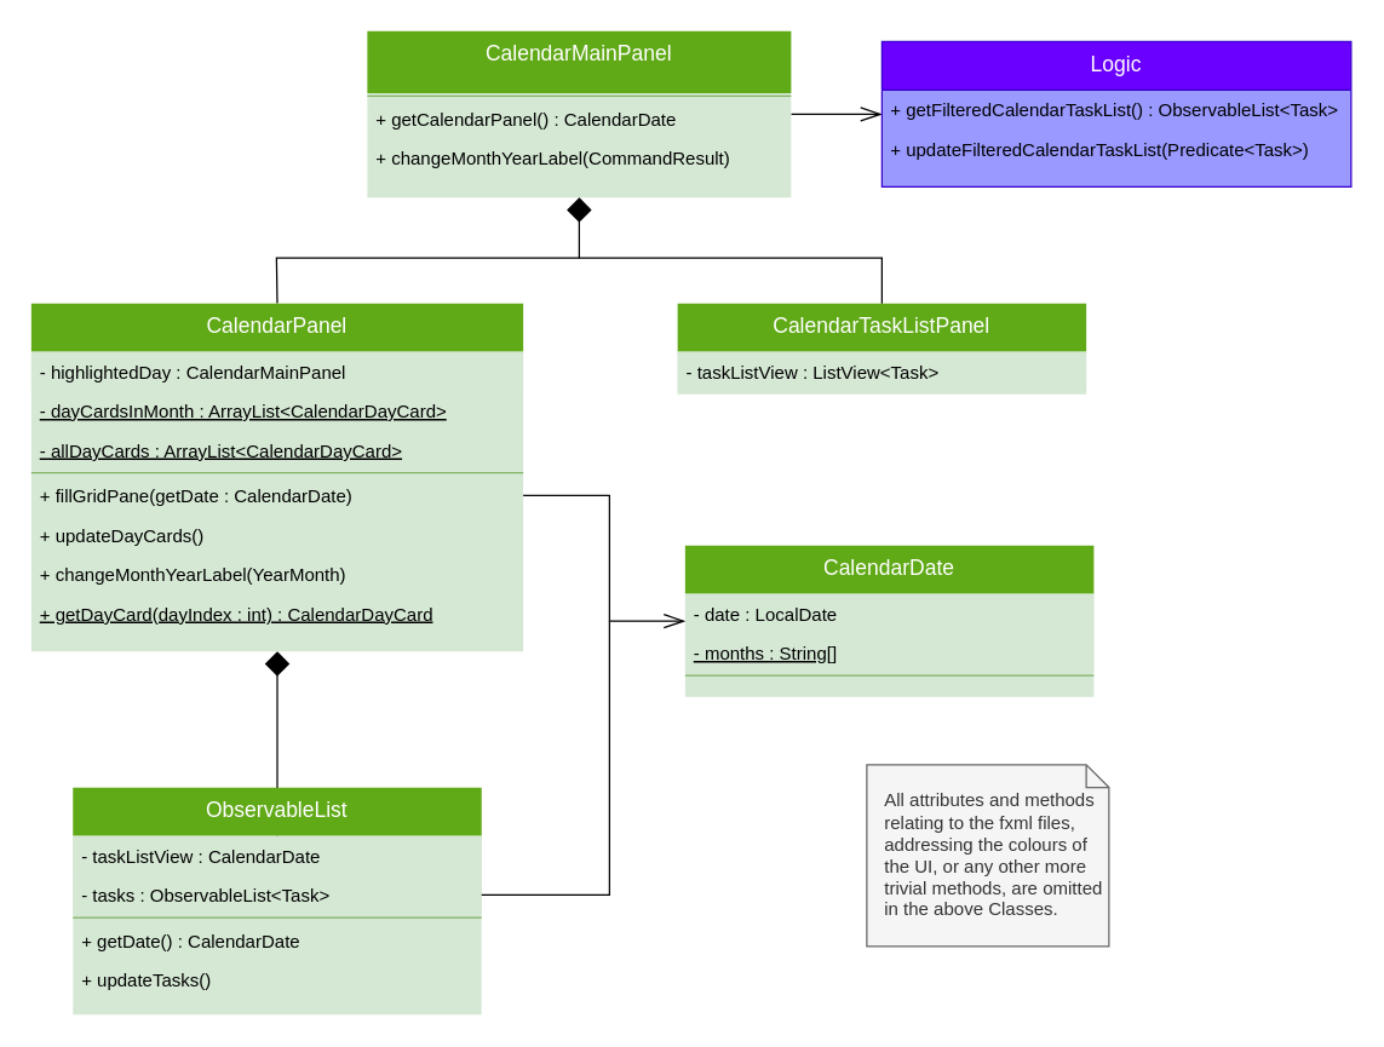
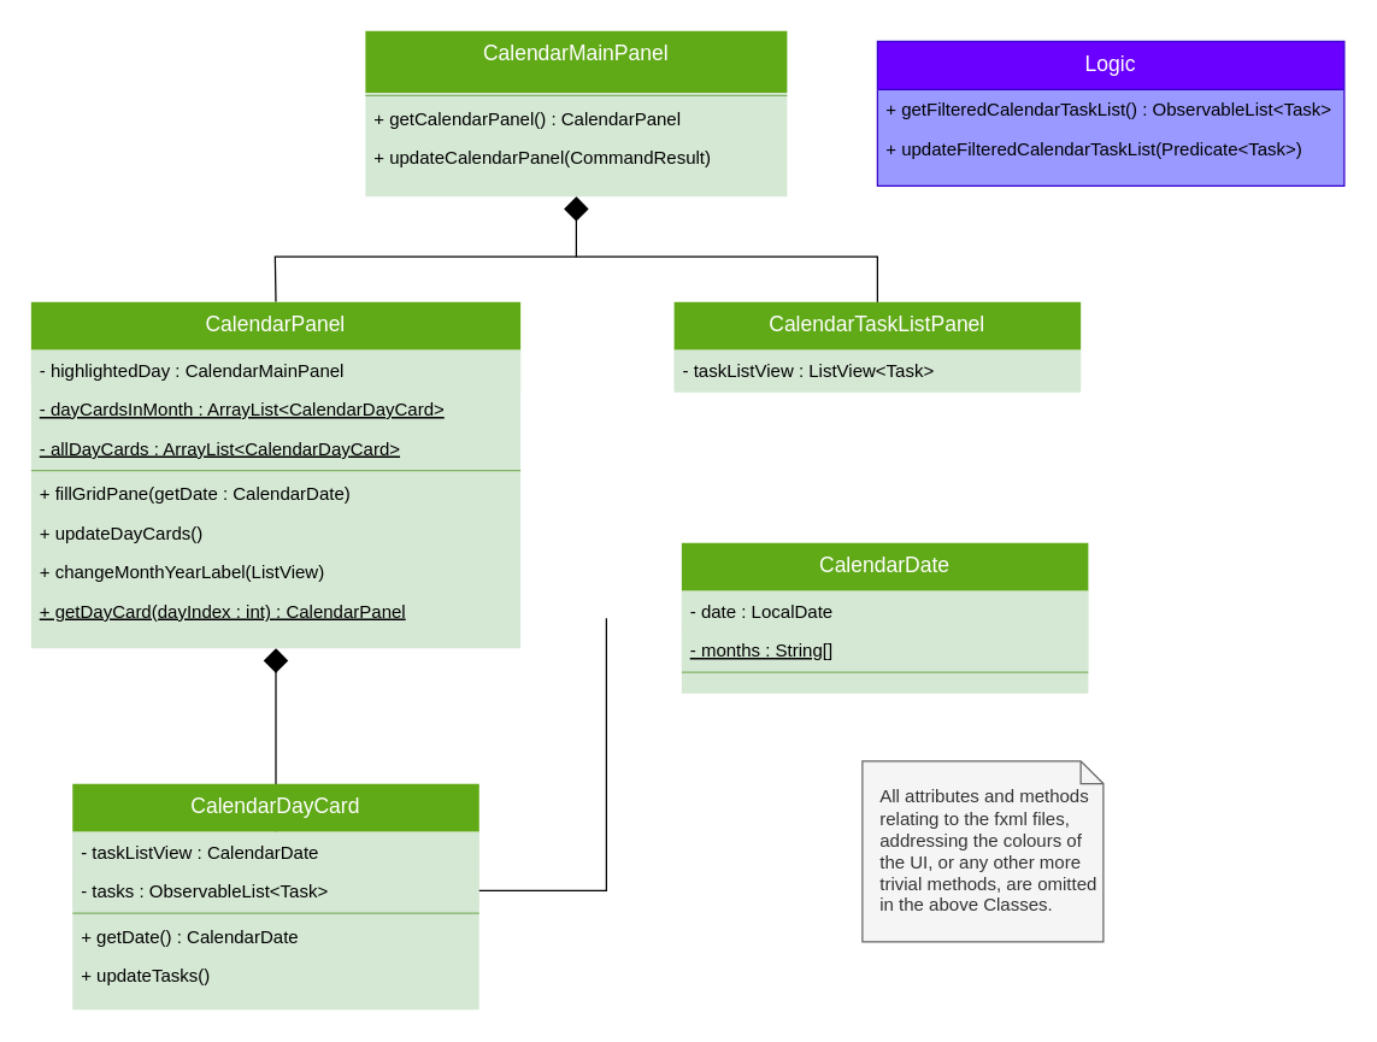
  <mxCell id="0" />
  <mxCell id="1" parent="0" />
- <mxCell id="2" style="edgeStyle=orthogonalEdgeStyle;rounded=0;orthogonalLoop=1;jettySize=auto;html=1;exitX=1;exitY=0.5;exitDx=0;exitDy=0;entryX=0;entryY=0.5;entryDx=0;entryDy=0;startArrow=none;startFill=0;endArrow=openThin;endFill=0;endSize=12;strokeColor=#000000;strokeWidth=1;fontSize=12;" parent="1" source="3" target="34" edge="1"><mxGeometry relative="1" as="geometry"><Array as="points"><mxPoint x="582" y="75" /></Array></mxGeometry></mxCell>
  <mxCell id="3" value="CalendarMainPanel" style="swimlane;fontStyle=0;align=center;verticalAlign=top;childLayout=stackLayout;horizontal=1;startSize=41;horizontalStack=0;resizeParent=1;resizeLast=0;collapsible=1;marginBottom=0;rounded=0;shadow=0;strokeWidth=1;fillColor=#60a917;strokeColor=none;fontColor=#ffffff;swimlaneFillColor=#D5E8D4;fontSize=14;" parent="1" vertex="1"><mxGeometry x="242" y="20" width="280" height="110" as="geometry"><mxRectangle x="130" y="380" width="160" height="26" as="alternateBounds" /></mxGeometry></mxCell>
  <mxCell id="4" value="" style="line;html=1;strokeWidth=1;align=left;verticalAlign=middle;spacingTop=-1;spacingLeft=3;spacingRight=3;rotatable=0;labelPosition=right;points=[];portConstraint=eastwest;fillColor=#d5e8d4;strokeColor=#82b366;shadow=0;gradientColor=none;" parent="3" vertex="1"><mxGeometry y="41" width="280" height="4" as="geometry" /></mxCell>
- <mxCell id="5" value="+ getCalendarPanel() : CalendarDate" style="text;strokeColor=none;fillColor=none;align=left;verticalAlign=top;spacingLeft=4;spacingRight=4;overflow=hidden;rotatable=0;points=[[0,0.5],[1,0.5]];portConstraint=eastwest;fontSize=12;" parent="3" vertex="1"><mxGeometry y="45" width="280" height="26" as="geometry" /></mxCell>
- <mxCell id="6" value="+ changeMonthYearLabel(CommandResult)" style="text;strokeColor=none;fillColor=none;align=left;verticalAlign=top;spacingLeft=4;spacingRight=4;overflow=hidden;rotatable=0;points=[[0,0.5],[1,0.5]];portConstraint=eastwest;fontSize=12;" parent="3" vertex="1"><mxGeometry y="71" width="280" height="26" as="geometry" /></mxCell>
+ <mxCell id="5" value="+ getCalendarPanel() : CalendarPanel" style="text;strokeColor=none;fillColor=none;align=left;verticalAlign=top;spacingLeft=4;spacingRight=4;overflow=hidden;rotatable=0;points=[[0,0.5],[1,0.5]];portConstraint=eastwest;fontSize=12;" parent="3" vertex="1"><mxGeometry y="45" width="280" height="26" as="geometry" /></mxCell>
+ <mxCell id="6" value="+ updateCalendarPanel(CommandResult)" style="text;strokeColor=none;fillColor=none;align=left;verticalAlign=top;spacingLeft=4;spacingRight=4;overflow=hidden;rotatable=0;points=[[0,0.5],[1,0.5]];portConstraint=eastwest;fontSize=12;" parent="3" vertex="1"><mxGeometry y="71" width="280" height="26" as="geometry" /></mxCell>
  <mxCell id="7" value="&lt;div&gt;All attributes and methods relating to the fxml files, addressing the colours of the UI, or any other more trivial methods, are omitted in the above Classes.&lt;/div&gt;" style="shape=note;size=15;align=left;spacingLeft=10;html=1;whiteSpace=wrap;fillColor=#f5f5f5;strokeColor=#666666;fontColor=#333333;" parent="1" vertex="1"><mxGeometry x="572" y="505" width="160" height="120" as="geometry" /></mxCell>
  <mxCell id="8" value="CalendarTaskListPanel" style="swimlane;fontStyle=0;align=center;verticalAlign=top;childLayout=stackLayout;horizontal=1;startSize=32;horizontalStack=0;resizeParent=1;resizeLast=0;collapsible=1;marginBottom=0;rounded=0;shadow=0;strokeWidth=1;fillColor=#60a917;strokeColor=none;fontColor=#ffffff;swimlaneFillColor=#D5E8D4;fontSize=14;" parent="1" vertex="1"><mxGeometry x="447" y="200" width="270" height="60" as="geometry"><mxRectangle x="505" y="280" width="160" height="26" as="alternateBounds" /></mxGeometry></mxCell>
  <mxCell id="9" value="- taskListView : ListView&lt;Task&gt;" style="text;align=left;verticalAlign=top;spacingLeft=4;spacingRight=4;overflow=hidden;rotatable=0;points=[[0,0.5],[1,0.5]];portConstraint=eastwest;rounded=0;shadow=0;html=0;fillColor=#d5e8d4;strokeColor=none;" parent="8" vertex="1"><mxGeometry y="32" width="270" height="26" as="geometry" /></mxCell>
  <mxCell id="10" value="" style="endArrow=none;html=1;endSize=12;startArrow=diamond;startSize=14;startFill=1;edgeStyle=orthogonalEdgeStyle;align=left;verticalAlign=bottom;fontSize=14;rounded=0;entryX=0.5;entryY=0;entryDx=0;entryDy=0;endFill=0;" parent="1" target="8" edge="1"><mxGeometry x="-0.924" relative="1" as="geometry"><mxPoint x="382" y="130" as="sourcePoint" /><mxPoint x="522" y="150" as="targetPoint" /><Array as="points"><mxPoint x="382" y="170" /><mxPoint x="582" y="170" /></Array><mxPoint as="offset" /></mxGeometry></mxCell>
  <mxCell id="11" value="" style="endArrow=none;html=1;strokeWidth=1;fontSize=14;endFill=0;endSize=12;entryX=0.5;entryY=0;entryDx=0;entryDy=0;rounded=0;" parent="1" target="13" edge="1"><mxGeometry width="50" height="50" relative="1" as="geometry"><mxPoint x="382" y="170" as="sourcePoint" /><mxPoint x="183" y="195" as="targetPoint" /><Array as="points"><mxPoint x="182" y="170" /></Array></mxGeometry></mxCell>
  <mxCell id="12" value="" style="endArrow=block;html=1;endSize=12;startArrow=diamond;startSize=14;startFill=1;edgeStyle=orthogonalEdgeStyle;align=left;verticalAlign=bottom;fontSize=14;rounded=0;entryX=0.5;entryY=0;entryDx=0;entryDy=0;endFill=0;exitX=0.5;exitY=1;exitDx=0;exitDy=0;" parent="1" source="13" target="22" edge="1"><mxGeometry x="-0.924" relative="1" as="geometry"><mxPoint x="183" y="600" as="sourcePoint" /><mxPoint x="377" y="440" as="targetPoint" /><Array as="points"><mxPoint x="183" y="560" /><mxPoint x="183" y="560" /></Array><mxPoint as="offset" /></mxGeometry></mxCell>
  <mxCell id="13" value="CalendarPanel" style="swimlane;fontStyle=0;align=center;verticalAlign=top;childLayout=stackLayout;horizontal=1;startSize=32;horizontalStack=0;resizeParent=1;resizeLast=0;collapsible=1;marginBottom=0;rounded=0;shadow=0;strokeWidth=1;fillColor=#60a917;strokeColor=none;fontColor=#ffffff;swimlaneFillColor=#D5E8D4;fontSize=14;" parent="1" vertex="1"><mxGeometry x="20" y="200" width="325" height="230" as="geometry"><mxRectangle x="130" y="380" width="160" height="26" as="alternateBounds" /></mxGeometry></mxCell>
  <mxCell id="14" value="- highlightedDay : CalendarMainPanel" style="text;align=left;verticalAlign=top;spacingLeft=4;spacingRight=4;overflow=hidden;rotatable=0;points=[[0,0.5],[1,0.5]];portConstraint=eastwest;rounded=0;shadow=0;html=0;fillColor=#d5e8d4;strokeColor=none;" parent="13" vertex="1"><mxGeometry y="32" width="325" height="26" as="geometry" /></mxCell>
  <mxCell id="15" value="- dayCardsInMonth : ArrayList&lt;CalendarDayCard&gt;" style="text;strokeColor=none;fillColor=none;align=left;verticalAlign=top;spacingLeft=4;spacingRight=4;overflow=hidden;rotatable=0;points=[[0,0.5],[1,0.5]];portConstraint=eastwest;fontSize=12;fontStyle=4" parent="13" vertex="1"><mxGeometry y="58" width="325" height="26" as="geometry" /></mxCell>
  <mxCell id="16" value="- allDayCards : ArrayList&lt;CalendarDayCard&gt;" style="text;strokeColor=none;fillColor=none;align=left;verticalAlign=top;spacingLeft=4;spacingRight=4;overflow=hidden;rotatable=0;points=[[0,0.5],[1,0.5]];portConstraint=eastwest;fontSize=12;fontStyle=4" parent="13" vertex="1"><mxGeometry y="84" width="325" height="26" as="geometry" /></mxCell>
  <mxCell id="17" value="" style="line;html=1;strokeWidth=1;align=left;verticalAlign=middle;spacingTop=-1;spacingLeft=3;spacingRight=3;rotatable=0;labelPosition=right;points=[];portConstraint=eastwest;fillColor=#d5e8d4;strokeColor=#82b366;shadow=0;gradientColor=none;" parent="13" vertex="1"><mxGeometry y="110" width="325" height="4" as="geometry" /></mxCell>
  <mxCell id="18" value="+ fillGridPane(getDate : CalendarDate)" style="text;strokeColor=none;fillColor=none;align=left;verticalAlign=top;spacingLeft=4;spacingRight=4;overflow=hidden;rotatable=0;points=[[0,0.5],[1,0.5]];portConstraint=eastwest;fontSize=12;" parent="13" vertex="1"><mxGeometry y="114" width="325" height="26" as="geometry" /></mxCell>
  <mxCell id="19" value="+ updateDayCards()" style="text;strokeColor=none;fillColor=none;align=left;verticalAlign=top;spacingLeft=4;spacingRight=4;overflow=hidden;rotatable=0;points=[[0,0.5],[1,0.5]];portConstraint=eastwest;fontSize=12;" parent="13" vertex="1"><mxGeometry y="140" width="325" height="26" as="geometry" /></mxCell>
- <mxCell id="20" value="+ changeMonthYearLabel(YearMonth)" style="text;strokeColor=none;fillColor=none;align=left;verticalAlign=top;spacingLeft=4;spacingRight=4;overflow=hidden;rotatable=0;points=[[0,0.5],[1,0.5]];portConstraint=eastwest;fontSize=12;" parent="13" vertex="1"><mxGeometry y="166" width="325" height="26" as="geometry" /></mxCell>
- <mxCell id="21" value="+ getDayCard(dayIndex : int) : CalendarDayCard" style="text;strokeColor=none;fillColor=none;align=left;verticalAlign=top;spacingLeft=4;spacingRight=4;overflow=hidden;rotatable=0;points=[[0,0.5],[1,0.5]];portConstraint=eastwest;fontSize=12;fontStyle=4" parent="13" vertex="1"><mxGeometry y="192" width="325" height="26" as="geometry" /></mxCell>
- <mxCell id="22" value="ObservableList" style="swimlane;fontStyle=0;align=center;verticalAlign=top;childLayout=stackLayout;horizontal=1;startSize=32;horizontalStack=0;resizeParent=1;resizeLast=0;collapsible=1;marginBottom=0;rounded=0;shadow=0;strokeWidth=1;fillColor=#60a917;strokeColor=none;fontColor=#ffffff;swimlaneFillColor=#D5E8D4;fontSize=14;" parent="1" vertex="1"><mxGeometry x="47.5" y="520" width="270" height="150" as="geometry"><mxRectangle x="130" y="380" width="160" height="26" as="alternateBounds" /></mxGeometry></mxCell>
+ <mxCell id="20" value="+ changeMonthYearLabel(ListView)" style="text;strokeColor=none;fillColor=none;align=left;verticalAlign=top;spacingLeft=4;spacingRight=4;overflow=hidden;rotatable=0;points=[[0,0.5],[1,0.5]];portConstraint=eastwest;fontSize=12;" parent="13" vertex="1"><mxGeometry y="166" width="325" height="26" as="geometry" /></mxCell>
+ <mxCell id="21" value="+ getDayCard(dayIndex : int) : CalendarPanel" style="text;strokeColor=none;fillColor=none;align=left;verticalAlign=top;spacingLeft=4;spacingRight=4;overflow=hidden;rotatable=0;points=[[0,0.5],[1,0.5]];portConstraint=eastwest;fontSize=12;fontStyle=4" parent="13" vertex="1"><mxGeometry y="192" width="325" height="26" as="geometry" /></mxCell>
+ <mxCell id="22" value="CalendarDayCard" style="swimlane;fontStyle=0;align=center;verticalAlign=top;childLayout=stackLayout;horizontal=1;startSize=32;horizontalStack=0;resizeParent=1;resizeLast=0;collapsible=1;marginBottom=0;rounded=0;shadow=0;strokeWidth=1;fillColor=#60a917;strokeColor=none;fontColor=#ffffff;swimlaneFillColor=#D5E8D4;fontSize=14;" parent="1" vertex="1"><mxGeometry x="47.5" y="520" width="270" height="150" as="geometry"><mxRectangle x="130" y="380" width="160" height="26" as="alternateBounds" /></mxGeometry></mxCell>
  <mxCell id="23" value="- taskListView : CalendarDate" style="text;align=left;verticalAlign=top;spacingLeft=4;spacingRight=4;overflow=hidden;rotatable=0;points=[[0,0.5],[1,0.5]];portConstraint=eastwest;rounded=0;shadow=0;html=0;fillColor=#d5e8d4;strokeColor=none;" parent="22" vertex="1"><mxGeometry y="32" width="270" height="26" as="geometry" /></mxCell>
  <mxCell id="24" value="- tasks : ObservableList&lt;Task&gt;" style="text;align=left;verticalAlign=top;spacingLeft=4;spacingRight=4;overflow=hidden;rotatable=0;points=[[0,0.5],[1,0.5]];portConstraint=eastwest;fillColor=#d5e8d4;strokeColor=none;" parent="22" vertex="1"><mxGeometry y="58" width="270" height="26" as="geometry" /></mxCell>
  <mxCell id="25" value="" style="line;html=1;strokeWidth=1;align=left;verticalAlign=middle;spacingTop=-1;spacingLeft=3;spacingRight=3;rotatable=0;labelPosition=right;points=[];portConstraint=eastwest;fillColor=#d5e8d4;strokeColor=#82b366;shadow=0;gradientColor=none;" parent="22" vertex="1"><mxGeometry y="84" width="270" height="4" as="geometry" /></mxCell>
  <mxCell id="26" value="+ getDate() : CalendarDate" style="text;strokeColor=none;fillColor=none;align=left;verticalAlign=top;spacingLeft=4;spacingRight=4;overflow=hidden;rotatable=0;points=[[0,0.5],[1,0.5]];portConstraint=eastwest;fontSize=12;" parent="22" vertex="1"><mxGeometry y="88" width="270" height="26" as="geometry" /></mxCell>
  <mxCell id="27" value="+ updateTasks()" style="text;strokeColor=none;fillColor=none;align=left;verticalAlign=top;spacingLeft=4;spacingRight=4;overflow=hidden;rotatable=0;points=[[0,0.5],[1,0.5]];portConstraint=eastwest;fontSize=12;" parent="22" vertex="1"><mxGeometry y="114" width="270" height="26" as="geometry" /></mxCell>
- <mxCell id="28" style="edgeStyle=orthogonalEdgeStyle;rounded=0;orthogonalLoop=1;jettySize=auto;html=1;exitX=1;exitY=0.5;exitDx=0;exitDy=0;entryX=0;entryY=0.5;entryDx=0;entryDy=0;startArrow=none;startFill=0;endArrow=openThin;endFill=0;endSize=12;strokeWidth=1;fontSize=12;" parent="1" source="18" target="30" edge="1"><mxGeometry relative="1" as="geometry"><mxPoint x="447" y="483" as="targetPoint" /><Array as="points"><mxPoint x="402" y="327" /><mxPoint x="402" y="410" /></Array></mxGeometry></mxCell>
  <mxCell id="29" value="" style="endArrow=none;html=1;strokeWidth=1;fontSize=12;exitX=1;exitY=0.5;exitDx=0;exitDy=0;strokeColor=#000000;rounded=0;" parent="1" source="24" edge="1"><mxGeometry width="50" height="50" relative="1" as="geometry"><mxPoint x="342" y="600" as="sourcePoint" /><mxPoint x="402" y="410" as="targetPoint" /><Array as="points"><mxPoint x="402" y="591" /><mxPoint x="402" y="570" /></Array></mxGeometry></mxCell>
  <mxCell id="30" value="CalendarDate" style="swimlane;fontStyle=0;align=center;verticalAlign=top;childLayout=stackLayout;horizontal=1;startSize=32;horizontalStack=0;resizeParent=1;resizeLast=0;collapsible=1;marginBottom=0;rounded=0;shadow=0;strokeWidth=1;fillColor=#60a917;strokeColor=none;fontColor=#ffffff;swimlaneFillColor=#D5E8D4;fontSize=14;" parent="1" vertex="1"><mxGeometry x="452" y="360" width="270" height="100" as="geometry"><mxRectangle x="130" y="380" width="160" height="26" as="alternateBounds" /></mxGeometry></mxCell>
  <mxCell id="31" value="- date : LocalDate" style="text;align=left;verticalAlign=top;spacingLeft=4;spacingRight=4;overflow=hidden;rotatable=0;points=[[0,0.5],[1,0.5]];portConstraint=eastwest;rounded=0;shadow=0;html=0;fillColor=#d5e8d4;strokeColor=none;" parent="30" vertex="1"><mxGeometry y="32" width="270" height="26" as="geometry" /></mxCell>
  <mxCell id="32" value="- months : String[]" style="text;align=left;verticalAlign=top;spacingLeft=4;spacingRight=4;overflow=hidden;rotatable=0;points=[[0,0.5],[1,0.5]];portConstraint=eastwest;fillColor=#d5e8d4;strokeColor=none;fontStyle=4" parent="30" vertex="1"><mxGeometry y="58" width="270" height="26" as="geometry" /></mxCell>
  <mxCell id="33" value="" style="line;html=1;strokeWidth=1;align=left;verticalAlign=middle;spacingTop=-1;spacingLeft=3;spacingRight=3;rotatable=0;labelPosition=right;points=[];portConstraint=eastwest;fillColor=#d5e8d4;strokeColor=#82b366;shadow=0;gradientColor=none;" parent="30" vertex="1"><mxGeometry y="84" width="270" height="4" as="geometry" /></mxCell>
  <mxCell id="34" value="Logic" style="swimlane;fontStyle=0;align=center;verticalAlign=top;childLayout=stackLayout;horizontal=1;startSize=32;horizontalStack=0;resizeParent=1;resizeLast=0;collapsible=1;marginBottom=0;rounded=0;shadow=0;strokeWidth=1;fillColor=#6a00ff;strokeColor=#3700CC;fontColor=#ffffff;swimlaneFillColor=#9999FF;fontSize=14;" parent="1" vertex="1"><mxGeometry x="582" y="27" width="310" height="96" as="geometry"><mxRectangle x="505" y="280" width="160" height="26" as="alternateBounds" /></mxGeometry></mxCell>
  <mxCell id="35" value="+ getFilteredCalendarTaskList() : ObservableList&lt;Task&gt;" style="text;strokeColor=none;fillColor=none;align=left;verticalAlign=top;spacingLeft=4;spacingRight=4;overflow=hidden;rotatable=0;points=[[0,0.5],[1,0.5]];portConstraint=eastwest;" vertex="1" parent="34"><mxGeometry y="32" width="310" height="26" as="geometry" /></mxCell>
  <mxCell id="36" value="+ updateFilteredCalendarTaskList(Predicate&lt;Task&gt;)" style="text;strokeColor=none;fillColor=none;align=left;verticalAlign=top;spacingLeft=4;spacingRight=4;overflow=hidden;rotatable=0;points=[[0,0.5],[1,0.5]];portConstraint=eastwest;" vertex="1" parent="34"><mxGeometry y="58" width="310" height="26" as="geometry" /></mxCell>
